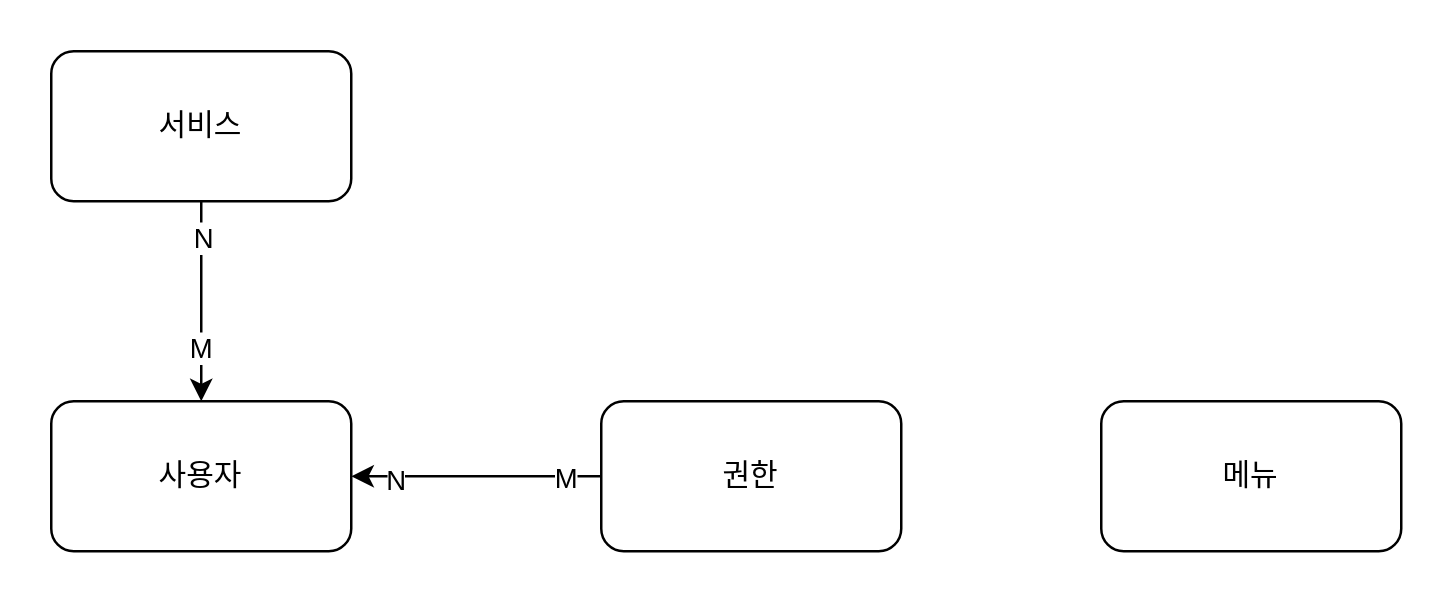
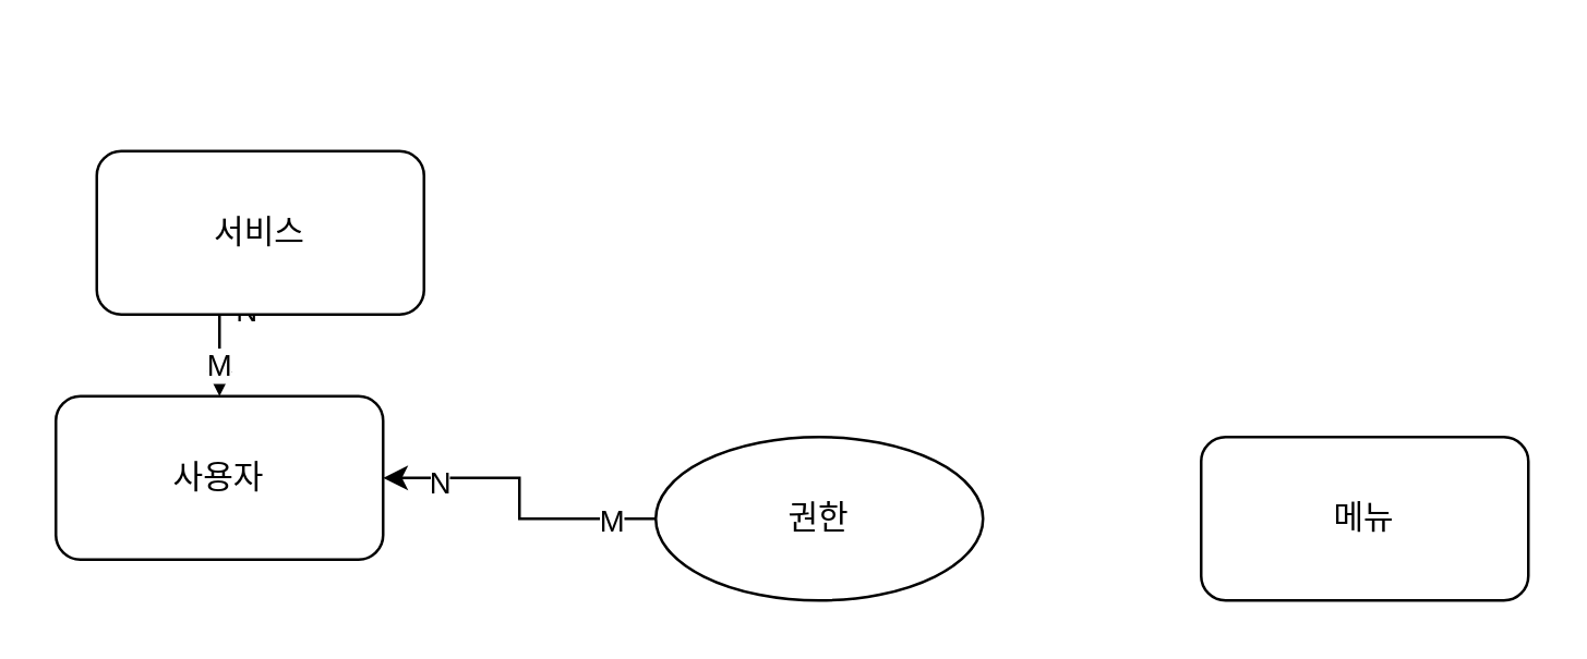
  <mxCell id="0" />
  <mxCell id="1" parent="0" />
- <mxCell id="2" value="사용자" style="rounded=1;whiteSpace=wrap;html=1;" vertex="1" parent="1"><mxGeometry x="20" y="160" width="120" height="60" as="geometry" /></mxCell>
+ <mxCell id="2" value="사용자" style="rounded=1;whiteSpace=wrap;html=1;" vertex="1" parent="1"><mxGeometry x="20" y="145" width="120" height="60" as="geometry" /></mxCell>
  <mxCell id="3" style="edgeStyle=orthogonalEdgeStyle;rounded=0;orthogonalLoop=1;jettySize=auto;html=1;exitX=0.5;exitY=1;exitDx=0;exitDy=0;entryX=0.5;entryY=0;entryDx=0;entryDy=0;" edge="1" parent="1" source="6" target="2"><mxGeometry relative="1" as="geometry" /></mxCell>
  <mxCell id="4" value="N" style="edgeLabel;html=1;align=center;verticalAlign=middle;resizable=0;points=[];" vertex="1" connectable="0" parent="3"><mxGeometry x="-0.65" y="-2" relative="1" as="geometry"><mxPoint x="2" as="offset" /></mxGeometry></mxCell>
  <mxCell id="5" value="M" style="edgeLabel;html=1;align=center;verticalAlign=middle;resizable=0;points=[];" vertex="1" connectable="0" parent="3"><mxGeometry x="0.45" y="-1" relative="1" as="geometry"><mxPoint as="offset" /></mxGeometry></mxCell>
- <mxCell id="6" value="서비스" style="rounded=1;whiteSpace=wrap;html=1;" vertex="1" parent="1"><mxGeometry x="20" y="20" width="120" height="60" as="geometry" /></mxCell>
+ <mxCell id="6" value="서비스" style="rounded=1;whiteSpace=wrap;html=1;" vertex="1" parent="1"><mxGeometry x="35" y="55" width="120" height="60" as="geometry" /></mxCell>
  <mxCell id="7" style="edgeStyle=orthogonalEdgeStyle;rounded=0;orthogonalLoop=1;jettySize=auto;html=1;exitX=0;exitY=0.5;exitDx=0;exitDy=0;entryX=1;entryY=0.5;entryDx=0;entryDy=0;" edge="1" parent="1" source="10" target="2"><mxGeometry relative="1" as="geometry"><mxPoint x="200" y="190" as="targetPoint" /></mxGeometry></mxCell>
  <mxCell id="8" value="N" style="edgeLabel;html=1;align=center;verticalAlign=middle;resizable=0;points=[];" vertex="1" connectable="0" parent="7"><mxGeometry x="0.66" y="1" relative="1" as="geometry"><mxPoint as="offset" /></mxGeometry></mxCell>
  <mxCell id="9" value="M" style="edgeLabel;html=1;align=center;verticalAlign=middle;resizable=0;points=[];" vertex="1" connectable="0" parent="7"><mxGeometry x="-0.7" y="-2" relative="1" as="geometry"><mxPoint y="2" as="offset" /></mxGeometry></mxCell>
- <mxCell id="10" value="권한" style="rounded=1;whiteSpace=wrap;html=1;" vertex="1" parent="1"><mxGeometry x="240" y="160" width="120" height="60" as="geometry" /></mxCell>
+ <mxCell id="10" value="권한" style="ellipse;whiteSpace=wrap;html=1;" vertex="1" parent="1"><mxGeometry x="240" y="160" width="120" height="60" as="geometry" /></mxCell>
  <mxCell id="11" value="메뉴" style="rounded=1;whiteSpace=wrap;html=1;" vertex="1" parent="1"><mxGeometry x="440" y="160" width="120" height="60" as="geometry" /></mxCell>
